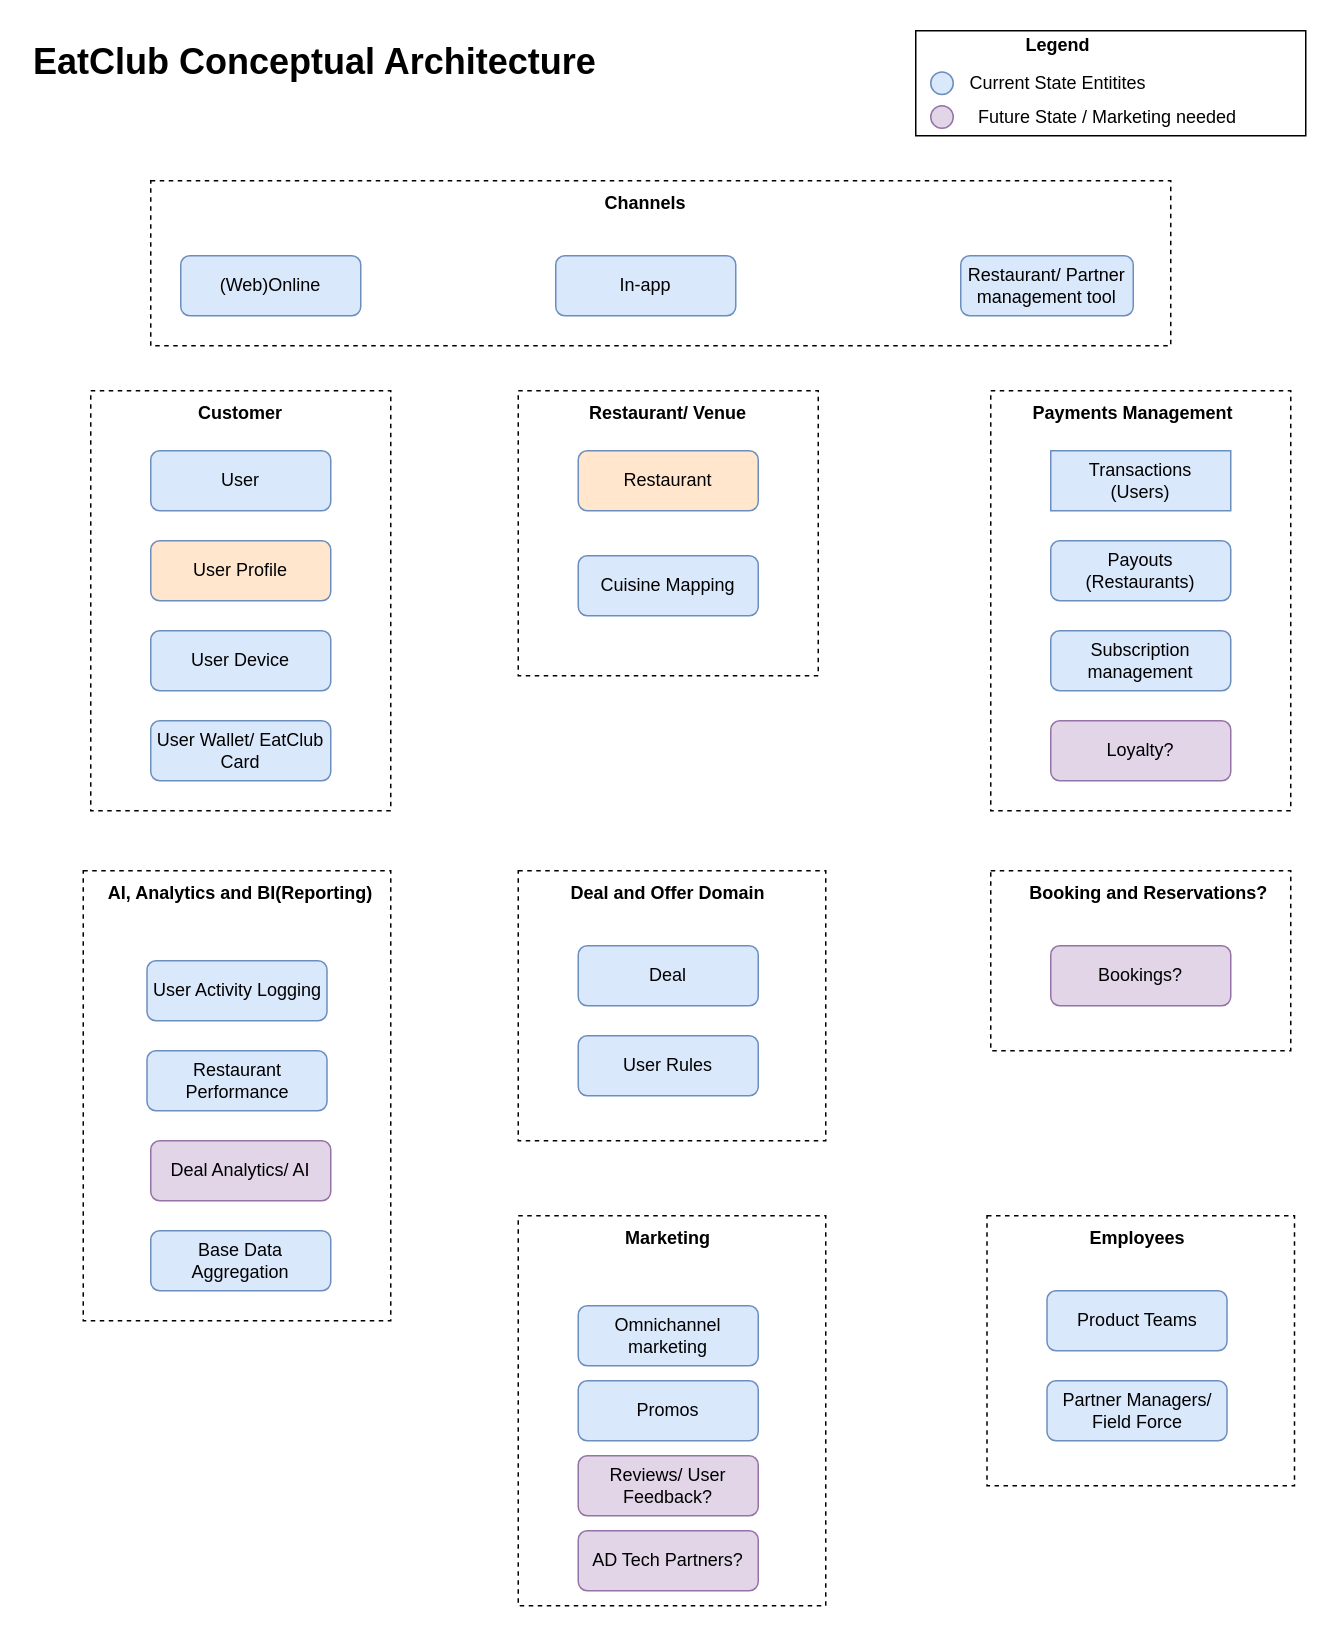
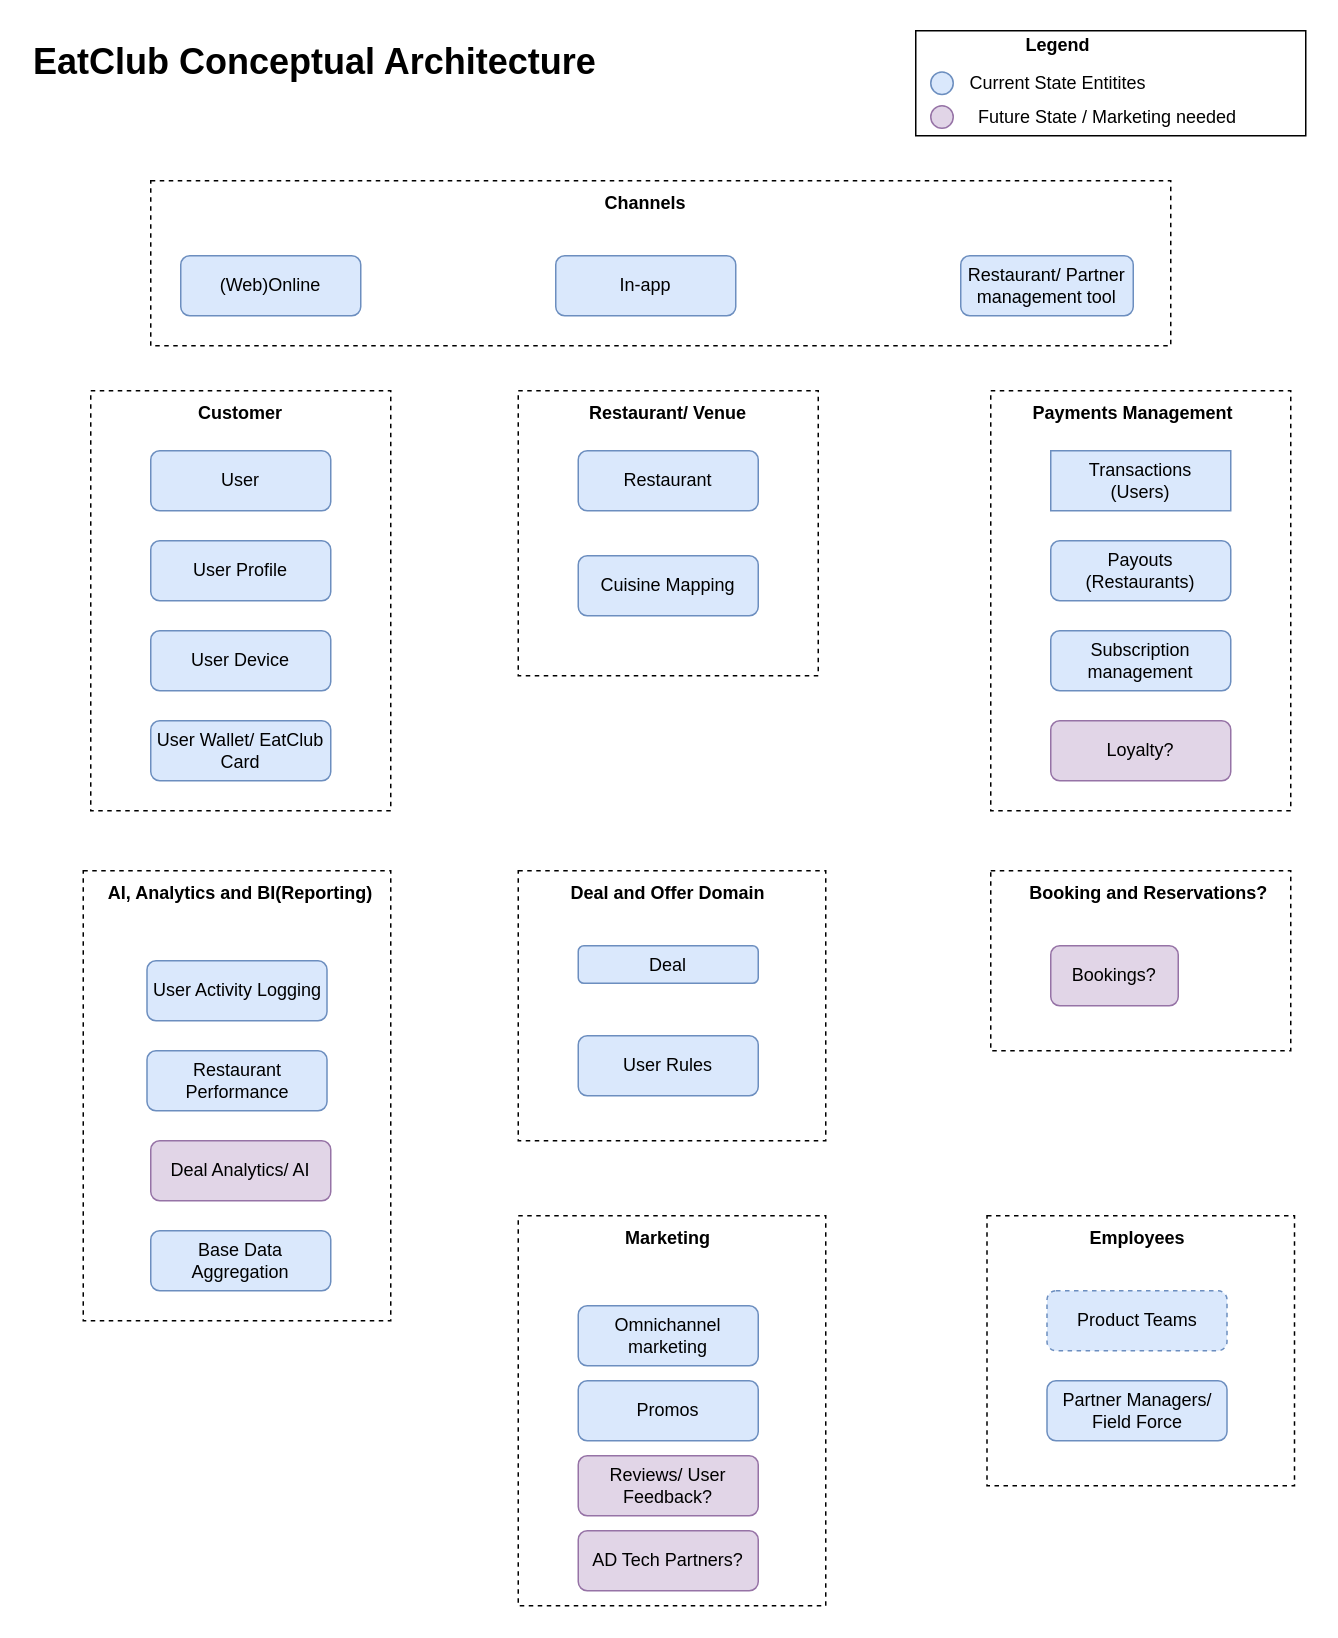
  <mxCell id="0" />
  <mxCell id="1" parent="0" />
  <mxCell id="2" value="" style="rounded=0;whiteSpace=wrap;html=1;dashed=1;" vertex="1" parent="1"><mxGeometry x="660" y="260" width="200" height="280" as="geometry" /></mxCell>
  <mxCell id="3" value="" style="rounded=0;whiteSpace=wrap;html=1;dashed=1;" vertex="1" parent="1"><mxGeometry x="60" y="260" width="200" height="280" as="geometry" /></mxCell>
  <mxCell id="4" value="&lt;b&gt;Customer&lt;/b&gt;" style="text;html=1;align=center;verticalAlign=middle;whiteSpace=wrap;rounded=0;" vertex="1" parent="1"><mxGeometry x="130" y="260" width="60" height="30" as="geometry" /></mxCell>
  <mxCell id="5" value="&lt;b&gt;Payments Management&lt;/b&gt;" style="text;html=1;align=center;verticalAlign=middle;whiteSpace=wrap;rounded=0;" vertex="1" parent="1"><mxGeometry x="680" y="260" width="150" height="30" as="geometry" /></mxCell>
  <mxCell id="6" value="" style="rounded=0;whiteSpace=wrap;html=1;dashed=1;" vertex="1" parent="1"><mxGeometry x="345" y="260" width="200" height="190" as="geometry" /></mxCell>
  <mxCell id="7" value="&lt;b&gt;Restaurant/ Venue&lt;/b&gt;" style="text;html=1;align=center;verticalAlign=middle;whiteSpace=wrap;rounded=0;" vertex="1" parent="1"><mxGeometry x="375" y="260" width="140" height="30" as="geometry" /></mxCell>
  <mxCell id="8" value="" style="rounded=0;whiteSpace=wrap;html=1;dashed=1;" vertex="1" parent="1"><mxGeometry x="100" y="120" width="680" height="110" as="geometry" /></mxCell>
  <mxCell id="9" value="&lt;b&gt;Channels&lt;/b&gt;" style="text;html=1;align=center;verticalAlign=middle;whiteSpace=wrap;rounded=0;" vertex="1" parent="1"><mxGeometry x="400" y="120" width="60" height="30" as="geometry" /></mxCell>
  <mxCell id="10" value="(Web)Online" style="rounded=1;whiteSpace=wrap;html=1;fillColor=#dae8fc;strokeColor=#6c8ebf;" vertex="1" parent="1"><mxGeometry x="120" y="170" width="120" height="40" as="geometry" /></mxCell>
  <mxCell id="11" value="In-app" style="rounded=1;whiteSpace=wrap;html=1;fillColor=#dae8fc;strokeColor=#6c8ebf;" vertex="1" parent="1"><mxGeometry x="370" y="170" width="120" height="40" as="geometry" /></mxCell>
  <mxCell id="12" value="Restaurant/ Partner management tool" style="rounded=1;whiteSpace=wrap;html=1;fillColor=#dae8fc;strokeColor=#6c8ebf;" vertex="1" parent="1"><mxGeometry x="640" y="170" width="115" height="40" as="geometry" /></mxCell>
  <mxCell id="13" value="" style="rounded=0;whiteSpace=wrap;html=1;dashed=1;" vertex="1" parent="1"><mxGeometry x="345" y="580" width="205" height="180" as="geometry" /></mxCell>
  <mxCell id="14" value="&lt;b&gt;Deal and Offer Domain&lt;/b&gt;" style="text;html=1;align=center;verticalAlign=middle;whiteSpace=wrap;rounded=0;" vertex="1" parent="1"><mxGeometry x="370" y="580" width="150" height="30" as="geometry" /></mxCell>
  <mxCell id="15" value="User" style="rounded=1;whiteSpace=wrap;html=1;fillColor=#dae8fc;strokeColor=#6c8ebf;" vertex="1" parent="1"><mxGeometry x="100" y="300" width="120" height="40" as="geometry" /></mxCell>
- <mxCell id="16" value="User Profile" style="rounded=1;whiteSpace=wrap;html=1;fillColor=#ffe6cc;strokeColor=#6c8ebf;" vertex="1" parent="1"><mxGeometry x="100" y="360" width="120" height="40" as="geometry" /></mxCell>
+ <mxCell id="16" value="User Profile" style="rounded=1;whiteSpace=wrap;html=1;fillColor=#dae8fc;strokeColor=#6c8ebf;" vertex="1" parent="1"><mxGeometry x="100" y="360" width="120" height="40" as="geometry" /></mxCell>
  <mxCell id="17" value="User Device" style="rounded=1;whiteSpace=wrap;html=1;fillColor=#dae8fc;strokeColor=#6c8ebf;" vertex="1" parent="1"><mxGeometry x="100" y="420" width="120" height="40" as="geometry" /></mxCell>
  <mxCell id="18" value="User Wallet/ EatClub Card" style="rounded=1;whiteSpace=wrap;html=1;fillColor=#dae8fc;strokeColor=#6c8ebf;" vertex="1" parent="1"><mxGeometry x="100" y="480" width="120" height="40" as="geometry" /></mxCell>
- <mxCell id="19" value="Restaurant" style="rounded=1;whiteSpace=wrap;html=1;fillColor=#ffe6cc;strokeColor=#6c8ebf;" vertex="1" parent="1"><mxGeometry x="385" y="300" width="120" height="40" as="geometry" /></mxCell>
+ <mxCell id="19" value="Restaurant" style="rounded=1;whiteSpace=wrap;html=1;fillColor=#dae8fc;strokeColor=#6c8ebf;" vertex="1" parent="1"><mxGeometry x="385" y="300" width="120" height="40" as="geometry" /></mxCell>
  <mxCell id="20" value="Transactions&lt;div&gt;(Users)&lt;/div&gt;" style="whiteSpace=wrap;html=1;fillColor=#dae8fc;strokeColor=#6c8ebf;rounded=0;" vertex="1" parent="1"><mxGeometry x="700" y="300" width="120" height="40" as="geometry" /></mxCell>
  <mxCell id="21" value="Payouts (Restaurants)" style="rounded=1;whiteSpace=wrap;html=1;fillColor=#dae8fc;strokeColor=#6c8ebf;" vertex="1" parent="1"><mxGeometry x="700" y="360" width="120" height="40" as="geometry" /></mxCell>
  <mxCell id="22" value="Subscription management" style="rounded=1;whiteSpace=wrap;html=1;fillColor=#dae8fc;strokeColor=#6c8ebf;" vertex="1" parent="1"><mxGeometry x="700" y="420" width="120" height="40" as="geometry" /></mxCell>
  <mxCell id="23" value="Loyalty?" style="rounded=1;whiteSpace=wrap;html=1;fillColor=#e1d5e7;strokeColor=#9673a6;" vertex="1" parent="1"><mxGeometry x="700" y="480" width="120" height="40" as="geometry" /></mxCell>
- <mxCell id="24" value="Deal" style="rounded=1;whiteSpace=wrap;html=1;fillColor=#dae8fc;strokeColor=#6c8ebf;" vertex="1" parent="1"><mxGeometry x="385" y="630" width="120" height="40" as="geometry" /></mxCell>
+ <mxCell id="24" value="Deal" style="rounded=1;whiteSpace=wrap;html=1;fillColor=#dae8fc;strokeColor=#6c8ebf;" vertex="1" parent="1"><mxGeometry x="385" y="630" width="120" height="25" as="geometry" /></mxCell>
  <mxCell id="25" value="User Rules" style="rounded=1;whiteSpace=wrap;html=1;fillColor=#dae8fc;strokeColor=#6c8ebf;" vertex="1" parent="1"><mxGeometry x="385" y="690" width="120" height="40" as="geometry" /></mxCell>
  <mxCell id="26" value="&lt;h1 style=&quot;margin-top: 0px;&quot;&gt;EatClub Conceptual Architecture&lt;/h1&gt;" style="text;html=1;whiteSpace=wrap;overflow=hidden;rounded=0;" vertex="1" parent="1"><mxGeometry width="390" height="50" as="geometry" x="20" y="20" /></mxCell>
  <mxCell id="27" value="" style="rounded=0;whiteSpace=wrap;html=1;dashed=1;" vertex="1" parent="1"><mxGeometry x="660" y="580" width="200" height="120" as="geometry" /></mxCell>
  <mxCell id="28" value="&lt;b&gt;Booking and Reservations?&lt;/b&gt;" style="text;html=1;align=center;verticalAlign=middle;whiteSpace=wrap;rounded=0;" vertex="1" parent="1"><mxGeometry x="682.5" y="580" width="165" height="30" as="geometry" /></mxCell>
- <mxCell id="29" value="Bookings?" style="rounded=1;whiteSpace=wrap;html=1;fillColor=#e1d5e7;strokeColor=#9673a6;" vertex="1" parent="1"><mxGeometry x="700" y="630" width="120" height="40" as="geometry" /></mxCell>
+ <mxCell id="29" value="Bookings?" style="rounded=1;whiteSpace=wrap;html=1;fillColor=#e1d5e7;strokeColor=#9673a6;" vertex="1" parent="1"><mxGeometry x="700" y="630" width="85" height="40" as="geometry" /></mxCell>
  <mxCell id="30" value="" style="rounded=0;whiteSpace=wrap;html=1;dashed=1;" vertex="1" parent="1"><mxGeometry x="55" y="580" width="205" height="300" as="geometry" /></mxCell>
  <mxCell id="31" value="&lt;b&gt;AI, Analytics and BI(Reporting)&lt;/b&gt;" style="text;html=1;align=center;verticalAlign=middle;whiteSpace=wrap;rounded=0;" vertex="1" parent="1"><mxGeometry x="60" y="580" width="200" height="30" as="geometry" /></mxCell>
  <mxCell id="32" value="User Activity Logging" style="rounded=1;whiteSpace=wrap;html=1;fillColor=#dae8fc;strokeColor=#6c8ebf;" vertex="1" parent="1"><mxGeometry x="97.5" y="640" width="120" height="40" as="geometry" /></mxCell>
  <mxCell id="33" value="Restaurant Performance" style="rounded=1;whiteSpace=wrap;html=1;fillColor=#dae8fc;strokeColor=#6c8ebf;" vertex="1" parent="1"><mxGeometry x="97.5" y="700" width="120" height="40" as="geometry" /></mxCell>
  <mxCell id="34" value="Deal Analytics/ AI" style="rounded=1;whiteSpace=wrap;html=1;fillColor=#e1d5e7;strokeColor=#9673a6;" vertex="1" parent="1"><mxGeometry x="100" y="760" width="120" height="40" as="geometry" /></mxCell>
  <mxCell id="35" value="" style="rounded=0;whiteSpace=wrap;html=1;dashed=1;" vertex="1" parent="1"><mxGeometry x="345" y="810" width="205" height="260" as="geometry" /></mxCell>
  <mxCell id="36" value="&lt;b&gt;Marketing&lt;/b&gt;" style="text;html=1;align=center;verticalAlign=middle;whiteSpace=wrap;rounded=0;" vertex="1" parent="1"><mxGeometry x="370" y="810" width="150" height="30" as="geometry" /></mxCell>
  <mxCell id="37" value="Omnichannel marketing" style="rounded=1;whiteSpace=wrap;html=1;fillColor=#dae8fc;strokeColor=#6c8ebf;" vertex="1" parent="1"><mxGeometry x="385" y="870" width="120" height="40" as="geometry" /></mxCell>
  <mxCell id="38" value="AD Tech Partners?" style="rounded=1;whiteSpace=wrap;html=1;fillColor=#e1d5e7;strokeColor=#9673a6;" vertex="1" parent="1"><mxGeometry x="385" y="1020" width="120" height="40" as="geometry" /></mxCell>
  <mxCell id="39" value="Cuisine Mapping" style="rounded=1;whiteSpace=wrap;html=1;fillColor=#dae8fc;strokeColor=#6c8ebf;" vertex="1" parent="1"><mxGeometry x="385" y="370" width="120" height="40" as="geometry" /></mxCell>
  <mxCell id="40" value="" style="rounded=0;whiteSpace=wrap;html=1;dashed=1;" vertex="1" parent="1"><mxGeometry x="657.5" y="810" width="205" height="180" as="geometry" /></mxCell>
  <mxCell id="41" value="&lt;b&gt;Employees&lt;/b&gt;" style="text;html=1;align=center;verticalAlign=middle;whiteSpace=wrap;rounded=0;" vertex="1" parent="1"><mxGeometry x="682.5" y="810" width="150" height="30" as="geometry" /></mxCell>
- <mxCell id="42" value="Product Teams" style="rounded=1;whiteSpace=wrap;html=1;fillColor=#dae8fc;strokeColor=#6c8ebf;" vertex="1" parent="1"><mxGeometry x="697.5" y="860" width="120" height="40" as="geometry" /></mxCell>
+ <mxCell id="42" value="Product Teams" style="rounded=1;whiteSpace=wrap;html=1;fillColor=#dae8fc;strokeColor=#6c8ebf;dashed=1;" vertex="1" parent="1"><mxGeometry x="697.5" y="860" width="120" height="40" as="geometry" /></mxCell>
  <mxCell id="43" value="Partner Managers/ Field Force" style="rounded=1;whiteSpace=wrap;html=1;fillColor=#dae8fc;strokeColor=#6c8ebf;" vertex="1" parent="1"><mxGeometry x="697.5" y="920" width="120" height="40" as="geometry" /></mxCell>
  <mxCell id="44" value="Base Data Aggregation" style="rounded=1;whiteSpace=wrap;html=1;fillColor=#dae8fc;strokeColor=#6c8ebf;" vertex="1" parent="1"><mxGeometry x="100" y="820" width="120" height="40" as="geometry" /></mxCell>
  <mxCell id="45" value="Promos" style="rounded=1;whiteSpace=wrap;html=1;fillColor=#dae8fc;strokeColor=#6c8ebf;" vertex="1" parent="1"><mxGeometry x="385" y="920" width="120" height="40" as="geometry" /></mxCell>
  <mxCell id="46" value="Reviews/ User Feedback?" style="rounded=1;whiteSpace=wrap;html=1;fillColor=#e1d5e7;strokeColor=#9673a6;" vertex="1" parent="1"><mxGeometry x="385" y="970" width="120" height="40" as="geometry" /></mxCell>
  <mxCell id="47" value="" style="rounded=0;whiteSpace=wrap;html=1;" vertex="1" parent="1"><mxGeometry x="610" width="260" height="70" as="geometry" y="20" /></mxCell>
  <mxCell id="48" value="&lt;b&gt;Legend&lt;/b&gt;" style="text;html=1;align=center;verticalAlign=middle;whiteSpace=wrap;rounded=0;" vertex="1" parent="1"><mxGeometry x="680" width="50" height="20" as="geometry" y="20" /></mxCell>
  <mxCell id="49" value="" style="ellipse;whiteSpace=wrap;html=1;aspect=fixed;fillColor=#e1d5e7;strokeColor=#9673a6;" vertex="1" parent="1"><mxGeometry x="620" y="70" width="15" height="15" as="geometry" /></mxCell>
  <mxCell id="50" value="" style="ellipse;whiteSpace=wrap;html=1;aspect=fixed;fillColor=#dae8fc;strokeColor=#6c8ebf;" vertex="1" parent="1"><mxGeometry x="620" y="47.5" width="15" height="15" as="geometry" /></mxCell>
  <mxCell id="51" value="Current State Entitites" style="text;html=1;align=center;verticalAlign=middle;whiteSpace=wrap;rounded=0;" vertex="1" parent="1"><mxGeometry x="640" y="45" width="130" height="20" as="geometry" /></mxCell>
  <mxCell id="52" value="Future State / Marketing needed" style="text;html=1;align=center;verticalAlign=middle;whiteSpace=wrap;rounded=0;" vertex="1" parent="1"><mxGeometry x="642.5" y="67.5" width="190" height="20" as="geometry" /></mxCell>
